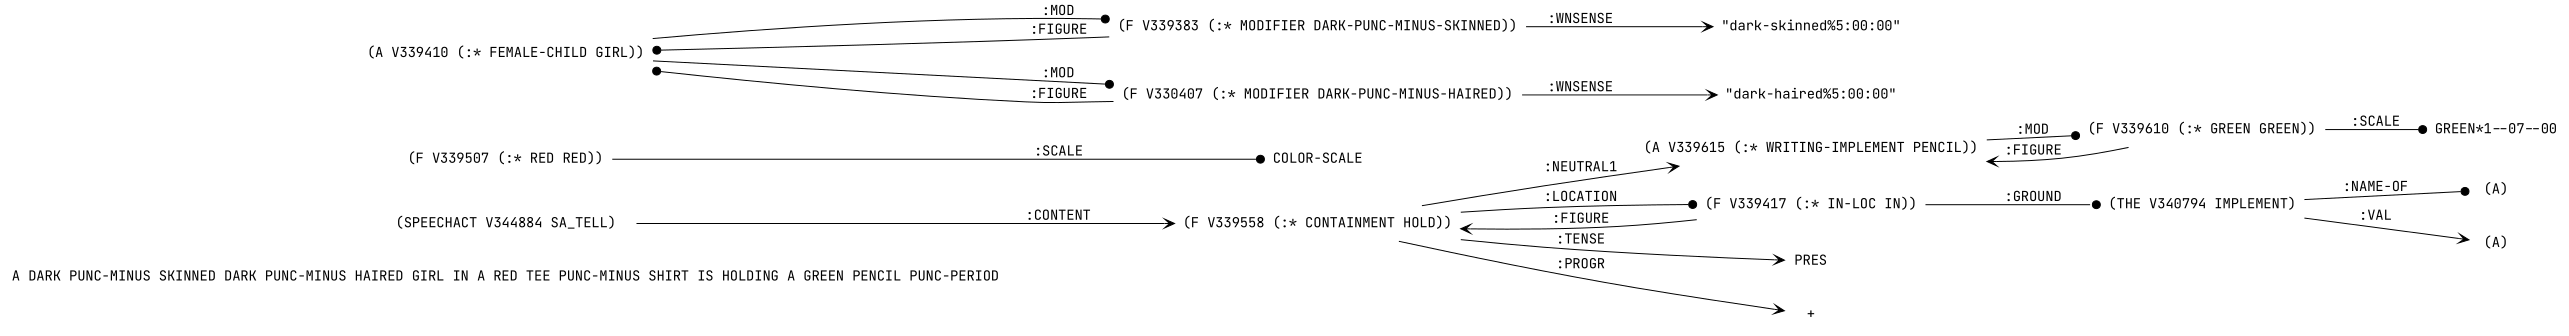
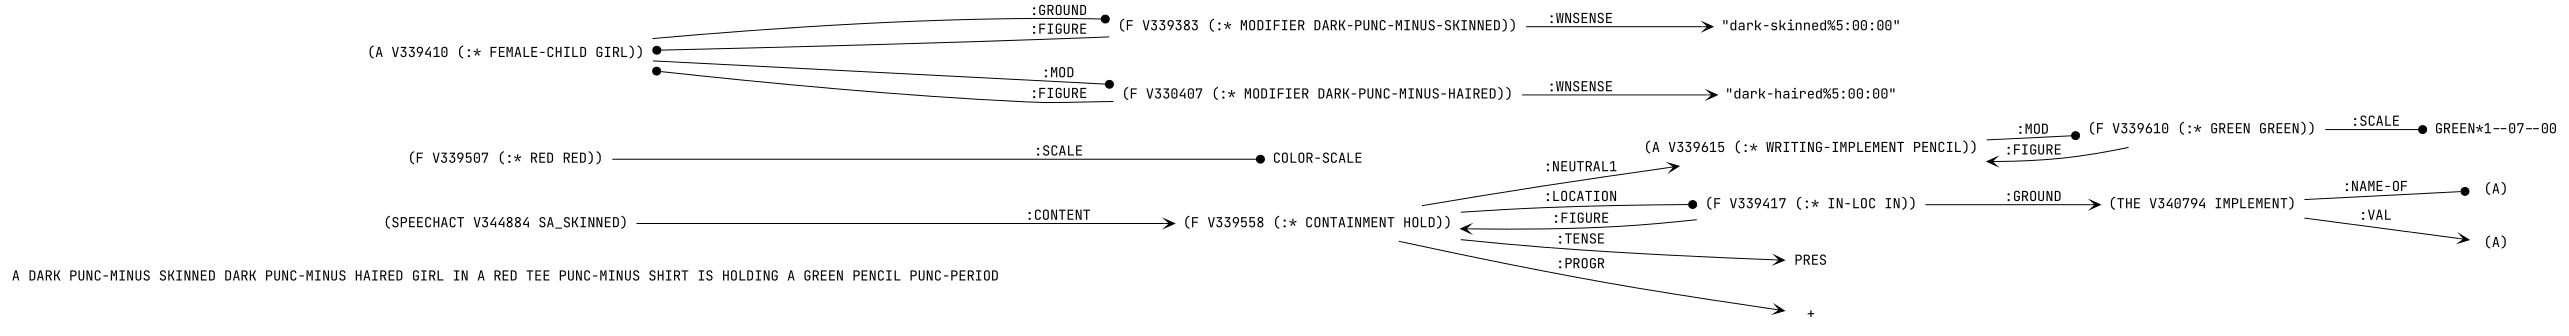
  digraph {
    fontname="JetBrains Mono"
    rankdir=LR
    node [fontname="JetBrains Mono" shape=none]
    edge [arrowhead=vee fontname="JetBrains Mono"]
    "A DARK PUNC-MINUS SKINNED DARK PUNC-MINUS HAIRED GIRL IN A RED TEE PUNC-MINUS SHIRT IS HOLDING A GREEN PENCIL PUNC-PERIOD"
-   n2 [label="(SPEECHACT V344884 SA_TELL)"]
+   n2 [label="(SPEECHACT V344884 SA_SKINNED)"]
    n3 [label="(F V339558 (:* CONTAINMENT HOLD))"]
    n4 [label="(A V339615 (:* WRITING-IMPLEMENT PENCIL))"]
    n5 [label="(F V339417 (:* IN-LOC IN))"]
    n6 [label=PRES]
    n7 [label="+"]
    n8 [label="(F V339610 (:* GREEN GREEN))"]
    n9 [label="(THE V340794 IMPLEMENT)"]
    n10 [label="(F V339507 (:* RED RED))"]
    n11 [label="COLOR-SCALE"]
    n12 [label="GREEN*1--07--00"]
    n13 [label="(A)"]
    n14 [label="(A)"]
    n15 [label="(A V339410 (:* FEMALE-CHILD GIRL))"]
    n16 [label="(F V339383 (:* MODIFIER DARK-PUNC-MINUS-SKINNED))"]
    n17 [label="(F V330407 (:* MODIFIER DARK-PUNC-MINUS-HAIRED))"]
    n18 [label="\"dark-skinned%5:00:00\""]
    n19 [label="\"dark-haired%5:00:00\""]
    n2 -> n3 [label=":CONTENT"]
    n3 -> n4 [label=":NEUTRAL1"]
    n3 -> n5 [arrowhead=dot label=":LOCATION"]
    n3 -> n6 [label=":TENSE"]
    n3 -> n7 [label=":PROGR"]
    n4 -> n8 [arrowhead=dot label=":MOD"]
    n5 -> n3 [label=":FIGURE"]
-   n5 -> n9 [arrowhead=dot label=":GROUND"]
+   n5 -> n9 [label=":GROUND"]
    n8 -> n4 [label=":FIGURE"]
    n8 -> n12 [arrowhead=dot label=":SCALE"]
    n9 -> n13 [arrowhead=dot label=":NAME-OF"]
    n9 -> n14 [label=":VAL"]
    n10 -> n11 [arrowhead=dot label=":SCALE"]
-   n15 -> n16 [arrowhead=dot label=":MOD"]
+   n15 -> n16 [arrowhead=dot label=":GROUND"]
    n15 -> n17 [arrowhead=dot label=":MOD"]
    n16 -> n15 [arrowhead=dot label=":FIGURE"]
    n16 -> n18 [label=":WNSENSE"]
    n17 -> n15 [arrowhead=dot label=":FIGURE"]
    n17 -> n19 [label=":WNSENSE"]
  }
